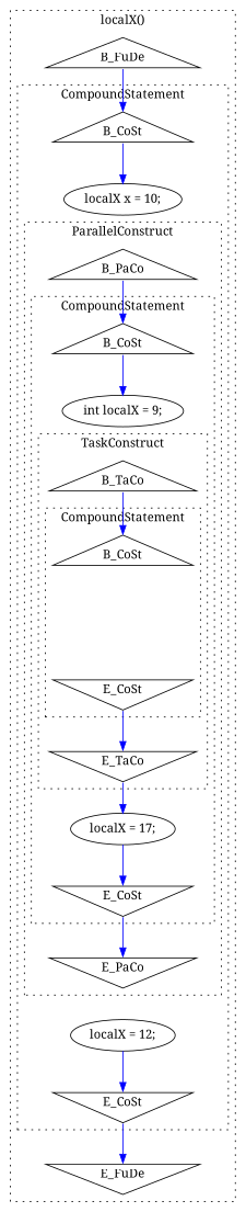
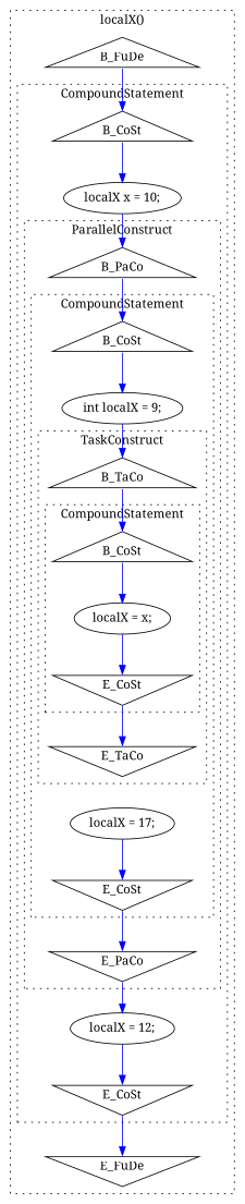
  digraph {
    compound=true
    fontname="Noto Serif"
    node [fontname="Noto Serif" shape=triangle]
    edge [color=blue fontname="Noto Serif" headport=n tailport=s weight=8]
    n1 [label=B_CoSt]
    n2 [label=E_CoSt shape=invtriangle]
+   n3 [label="localX = x;" shape=""]
    n4 [label=B_TaCo]
    n5 [label=E_TaCo shape=invtriangle]
    n6 [label=B_CoSt]
    n7 [label=E_CoSt shape=invtriangle]
    n8 [label="int localX = 9;" shape=""]
    n9 [label="localX = 17;" shape=""]
    n10 [label=B_PaCo]
    n11 [label=E_PaCo shape=invtriangle]
    n12 [label=B_CoSt]
    n13 [label=E_CoSt shape=invtriangle]
    n14 [label="localX x = 10;" shape=""]
    n15 [label="localX = 12;" shape=""]
    n16 [label=B_FuDe]
    n17 [label=E_FuDe shape=invtriangle]
    subgraph cluster_1 {
      label="localX()"
      style=dotted
      n16
      n17
      subgraph cluster_2 {
        label=CompoundStatement
        style=dotted
        n12
        n13
        n14
        n15
        subgraph cluster_3 {
          label=ParallelConstruct
          style=dotted
          n10
          n11
          subgraph cluster_4 {
            label=CompoundStatement
            style=dotted
            n6
            n7
            n8
            n9
            subgraph cluster_5 {
              label=TaskConstruct
              style=dotted
              n4
              n5
              subgraph cluster_6 {
                label=CompoundStatement
                style=dotted
                n1
                n2
+               n3
              }
            }
          }
        }
      }
    }
+   n1 -> n3
    n2 -> n5
+   n3 -> n2
    n4 -> n1
-   n5 -> n9
    n6 -> n8
    n7 -> n11
+   n8 -> n4
    n9 -> n7
    n10 -> n6
+   n11 -> n15
    n12 -> n14
    n13 -> n17
+   n14 -> n10
    n15 -> n13
    n16 -> n12
  }
